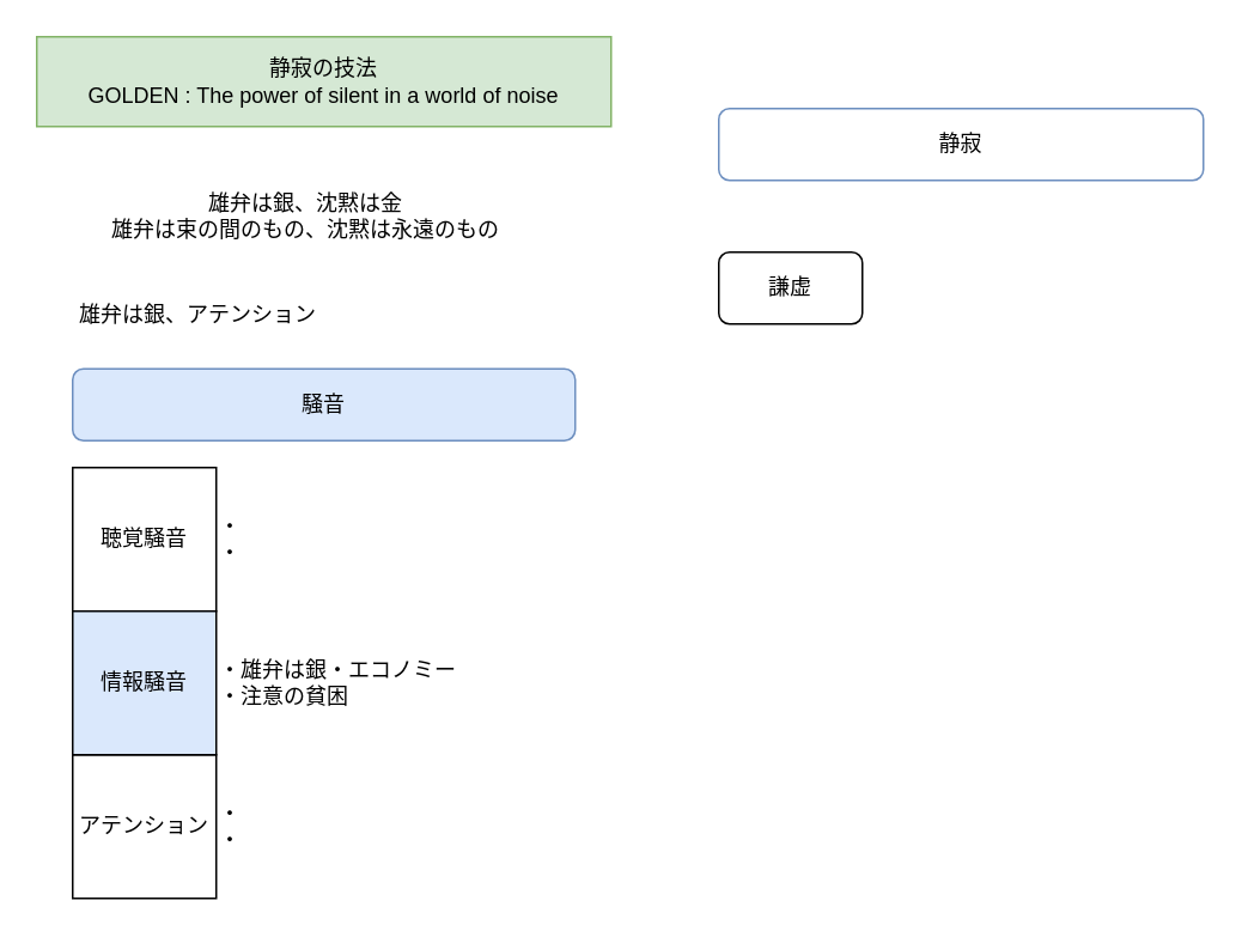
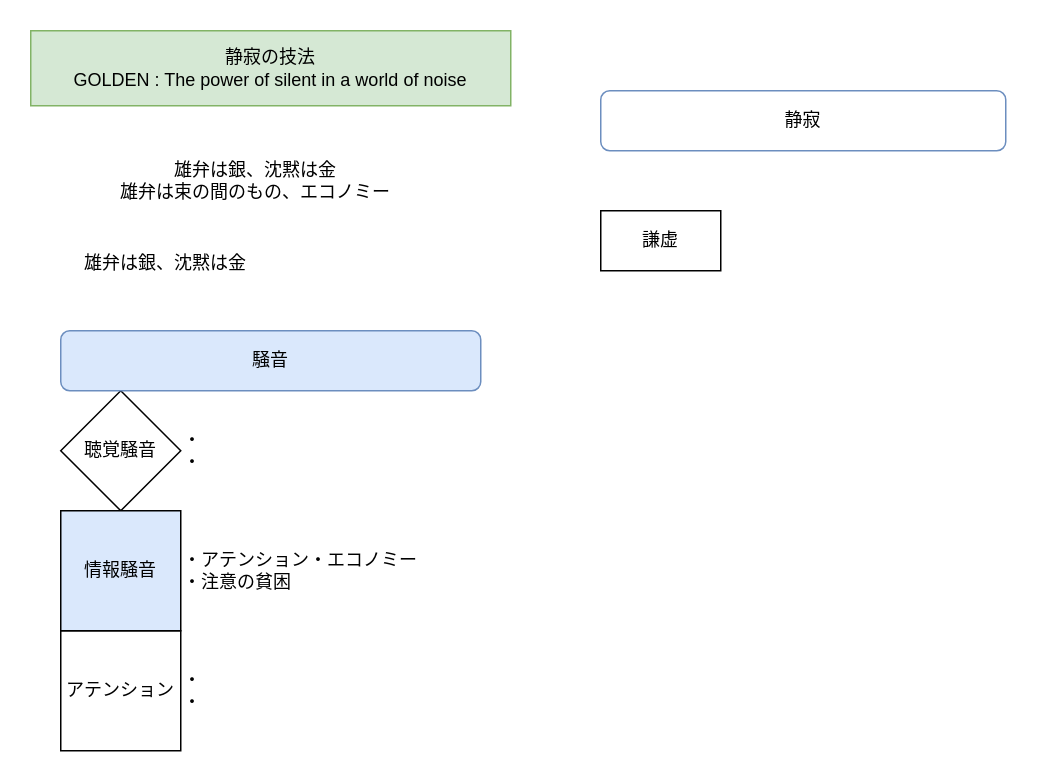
  <mxCell id="0" />
  <mxCell id="1" parent="0" />
  <mxCell id="2" value="静寂の技法&lt;div&gt;GOLDEN : The power of silent in a world of noise&lt;/div&gt;" style="text;html=1;align=center;verticalAlign=middle;whiteSpace=wrap;rounded=0;fillColor=#d5e8d4;strokeColor=#82b366;" vertex="1" parent="1"><mxGeometry x="20" y="20" width="320" height="50" as="geometry" /></mxCell>
- <mxCell id="3" value="雄弁は銀、沈黙は金&lt;div&gt;雄弁は束の間のもの、沈黙は永遠のもの&lt;/div&gt;" style="text;html=1;align=center;verticalAlign=middle;whiteSpace=wrap;rounded=0;" vertex="1" parent="1"><mxGeometry x="20" y="100" width="300" height="40" as="geometry" /></mxCell>
- <mxCell id="4" value="雄弁は銀、アテンション" style="text;html=1;align=center;verticalAlign=middle;whiteSpace=wrap;rounded=0;" vertex="1" parent="1"><mxGeometry x="20" y="160" width="180" height="30" as="geometry" /></mxCell>
- <mxCell id="5" value="聴覚騒音" style="rounded=0;whiteSpace=wrap;html=1;" vertex="1" parent="1"><mxGeometry x="40" y="260" width="80" height="80" as="geometry" /></mxCell>
+ <mxCell id="3" value="雄弁は銀、沈黙は金&lt;div&gt;雄弁は束の間のもの、エコノミー&lt;/div&gt;" style="text;html=1;align=center;verticalAlign=middle;whiteSpace=wrap;rounded=0;" vertex="1" parent="1"><mxGeometry x="20" y="100" width="300" height="40" as="geometry" /></mxCell>
+ <mxCell id="4" value="雄弁は銀、沈黙は金" style="text;html=1;align=center;verticalAlign=middle;whiteSpace=wrap;rounded=0;" vertex="1" parent="1"><mxGeometry x="20" y="160" width="180" height="30" as="geometry" /></mxCell>
+ <mxCell id="5" value="聴覚騒音" style="rhombus;whiteSpace=wrap;html=1;" vertex="1" parent="1"><mxGeometry x="40" y="260" width="80" height="80" as="geometry" /></mxCell>
  <mxCell id="6" value="アテンション" style="rounded=0;whiteSpace=wrap;html=1;" vertex="1" parent="1"><mxGeometry x="40" y="420" width="80" height="80" as="geometry" /></mxCell>
  <mxCell id="7" value="情報騒音" style="rounded=0;whiteSpace=wrap;html=1;fillColor=#dae8fc;" vertex="1" parent="1"><mxGeometry x="40" y="340" width="80" height="80" as="geometry" /></mxCell>
- <mxCell id="8" value="騒音" style="rounded=1;whiteSpace=wrap;html=1;fillColor=#dae8fc;strokeColor=#6c8ebf;" vertex="1" parent="1"><mxGeometry x="40" y="205" width="280" height="40" as="geometry" /></mxCell>
+ <mxCell id="8" value="騒音" style="rounded=1;whiteSpace=wrap;html=1;fillColor=#dae8fc;strokeColor=#6c8ebf;" vertex="1" parent="1"><mxGeometry x="40" y="220" width="280" height="40" as="geometry" /></mxCell>
  <mxCell id="9" value="・&lt;div&gt;・&lt;/div&gt;" style="text;html=1;align=left;verticalAlign=middle;whiteSpace=wrap;rounded=0;" vertex="1" parent="1"><mxGeometry x="120" y="260" width="200" height="80" as="geometry" /></mxCell>
- <mxCell id="10" value="・雄弁は銀・エコノミー&lt;div&gt;・注意の貧困&lt;/div&gt;" style="text;html=1;align=left;verticalAlign=middle;whiteSpace=wrap;rounded=0;" vertex="1" parent="1"><mxGeometry x="120" y="340" width="200" height="80" as="geometry" /></mxCell>
+ <mxCell id="10" value="・アテンション・エコノミー&lt;div&gt;・注意の貧困&lt;/div&gt;" style="text;html=1;align=left;verticalAlign=middle;whiteSpace=wrap;rounded=0;" vertex="1" parent="1"><mxGeometry x="120" y="340" width="200" height="80" as="geometry" /></mxCell>
  <mxCell id="11" value="・&lt;div&gt;・&lt;/div&gt;" style="text;html=1;align=left;verticalAlign=middle;whiteSpace=wrap;rounded=0;" vertex="1" parent="1"><mxGeometry x="120" y="420" width="200" height="80" as="geometry" /></mxCell>
  <mxCell id="12" value="静寂" style="rounded=1;whiteSpace=wrap;html=1;fillColor=#ffffff;strokeColor=#6c8ebf;" vertex="1" parent="1"><mxGeometry x="400" y="60" width="270" height="40" as="geometry" /></mxCell>
- <mxCell id="13" value="謙虚" style="whiteSpace=wrap;html=1;rounded=1;" vertex="1" parent="1"><mxGeometry x="400" y="140" width="80" height="40" as="geometry" /></mxCell>
+ <mxCell id="13" value="謙虚" style="rounded=0;whiteSpace=wrap;html=1;" vertex="1" parent="1"><mxGeometry x="400" y="140" width="80" height="40" as="geometry" /></mxCell>
